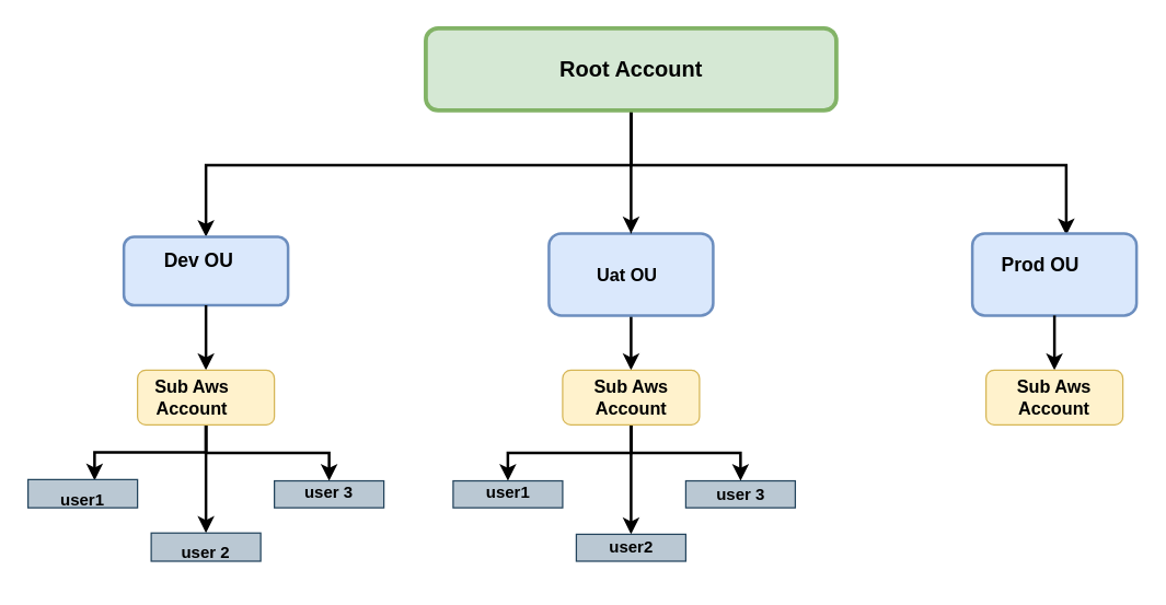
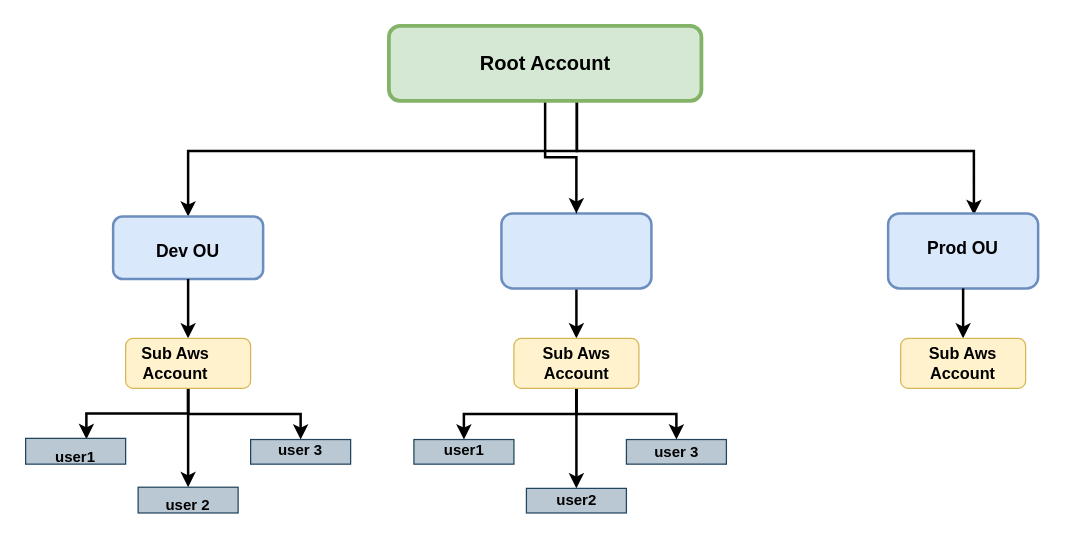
  <mxCell id="0" />
  <mxCell id="1" parent="0" />
  <mxCell id="2" style="edgeStyle=orthogonalEdgeStyle;rounded=0;orthogonalLoop=1;jettySize=auto;html=1;strokeWidth=2;" edge="1" parent="1" source="5" target="8"><mxGeometry relative="1" as="geometry" /></mxCell>
  <mxCell id="3" style="edgeStyle=orthogonalEdgeStyle;rounded=0;orthogonalLoop=1;jettySize=auto;html=1;strokeWidth=2;" edge="1" parent="1" source="5" target="6"><mxGeometry relative="1" as="geometry"><Array as="points"><mxPoint x="461" y="120" /><mxPoint x="150" y="120" /></Array></mxGeometry></mxCell>
  <mxCell id="4" style="edgeStyle=orthogonalEdgeStyle;rounded=0;orthogonalLoop=1;jettySize=auto;html=1;entryX=0.572;entryY=0.022;entryDx=0;entryDy=0;entryPerimeter=0;strokeWidth=2;" edge="1" parent="1" source="5" target="9"><mxGeometry relative="1" as="geometry"><Array as="points"><mxPoint x="461" y="120" /><mxPoint x="779" y="120" /></Array></mxGeometry></mxCell>
- <mxCell id="5" value="Root Account" style="rounded=1;whiteSpace=wrap;html=1;strokeWidth=3;fillColor=#d5e8d4;strokeColor=#82b366;fontStyle=1;fontSize=16;" vertex="1" parent="1"><mxGeometry x="310.63" y="20" width="300" height="60" as="geometry" /></mxCell>
+ <mxCell id="5" value="Root Account" style="rounded=1;whiteSpace=wrap;html=1;strokeWidth=3;fillColor=#d5e8d4;strokeColor=#82b366;fontStyle=1;fontSize=16;" vertex="1" parent="1"><mxGeometry x="310.63" y="20" width="250" height="60" as="geometry" /></mxCell>
  <mxCell id="6" value="" style="rounded=1;whiteSpace=wrap;html=1;strokeWidth=2;fillColor=#dae8fc;strokeColor=#6c8ebf;" vertex="1" parent="1"><mxGeometry x="90" y="172.5" width="120" height="50" as="geometry" /></mxCell>
  <mxCell id="7" value="" style="edgeStyle=orthogonalEdgeStyle;rounded=0;orthogonalLoop=1;jettySize=auto;html=1;strokeWidth=2;" edge="1" parent="1" source="8" target="20"><mxGeometry relative="1" as="geometry" /></mxCell>
  <mxCell id="8" value="" style="rounded=1;whiteSpace=wrap;html=1;strokeWidth=2;fillColor=#dae8fc;strokeColor=#6c8ebf;" vertex="1" parent="1"><mxGeometry x="400.63" y="170" width="120" height="60" as="geometry" /></mxCell>
  <mxCell id="9" value="" style="rounded=1;whiteSpace=wrap;html=1;strokeWidth=2;fillColor=#dae8fc;strokeColor=#6c8ebf;" vertex="1" parent="1"><mxGeometry x="710" y="170" width="120" height="60" as="geometry" /></mxCell>
  <mxCell id="10" style="edgeStyle=orthogonalEdgeStyle;rounded=0;orthogonalLoop=1;jettySize=auto;html=1;entryX=0.5;entryY=0;entryDx=0;entryDy=0;exitX=0.5;exitY=1;exitDx=0;exitDy=0;strokeWidth=2;" edge="1" parent="1" source="9" target="15"><mxGeometry relative="1" as="geometry"><mxPoint x="770" y="240" as="sourcePoint" /></mxGeometry></mxCell>
- <mxCell id="11" value="Prod OU" style="text;html=1;strokeColor=none;fillColor=none;align=center;verticalAlign=middle;whiteSpace=wrap;rounded=0;fontStyle=1;fontSize=14;" vertex="1" parent="1"><mxGeometry x="730" y="175" width="60" height="35" as="geometry" /></mxCell>
- <mxCell id="12" value="Uat OU" style="text;html=1;strokeColor=none;fillColor=none;align=center;verticalAlign=middle;whiteSpace=wrap;rounded=0;fontStyle=1;fontSize=13;" vertex="1" parent="1"><mxGeometry x="428.13" y="185" width="60" height="30" as="geometry" /></mxCell>
+ <mxCell id="11" value="Prod OU" style="text;html=1;strokeColor=none;fillColor=none;align=center;verticalAlign=middle;whiteSpace=wrap;rounded=0;fontStyle=1;fontSize=14;" vertex="1" parent="1"><mxGeometry x="740" y="180" width="60" height="35" as="geometry" /></mxCell>
  <mxCell id="13" style="edgeStyle=orthogonalEdgeStyle;rounded=0;orthogonalLoop=1;jettySize=auto;html=1;entryX=0.5;entryY=0;entryDx=0;entryDy=0;strokeWidth=2;exitX=0.5;exitY=1;exitDx=0;exitDy=0;exitPerimeter=0;" edge="1" parent="1" source="6" target="24"><mxGeometry relative="1" as="geometry"><mxPoint x="150" y="230" as="sourcePoint" /></mxGeometry></mxCell>
- <mxCell id="14" value="Dev OU" style="text;html=1;strokeColor=none;fillColor=none;align=center;verticalAlign=middle;whiteSpace=wrap;rounded=0;fontStyle=1;fontSize=14;" vertex="1" parent="1"><mxGeometry x="115" y="175" width="60" height="30" as="geometry" /></mxCell>
+ <mxCell id="14" value="Dev OU" style="text;html=1;strokeColor=none;fillColor=none;align=center;verticalAlign=middle;whiteSpace=wrap;rounded=0;fontStyle=1;fontSize=14;" vertex="1" parent="1"><mxGeometry x="120" y="185" width="60" height="30" as="geometry" /></mxCell>
  <mxCell id="15" value="" style="rounded=1;whiteSpace=wrap;html=1;strokeWidth=1;fillColor=#fff2cc;strokeColor=#d6b656;" vertex="1" parent="1"><mxGeometry x="720" y="270" width="100" height="40" as="geometry" /></mxCell>
  <mxCell id="16" value="" style="endArrow=none;html=1;rounded=0;exitX=0.5;exitY=0;exitDx=0;exitDy=0;" edge="1" parent="1" source="8"><mxGeometry width="50" height="50" relative="1" as="geometry"><mxPoint x="400" y="180" as="sourcePoint" /><mxPoint x="460.63" y="168.755" as="targetPoint" /></mxGeometry></mxCell>
  <mxCell id="17" style="edgeStyle=orthogonalEdgeStyle;rounded=0;orthogonalLoop=1;jettySize=auto;html=1;entryX=0.5;entryY=0;entryDx=0;entryDy=0;strokeWidth=2;" edge="1" parent="1" source="20" target="31"><mxGeometry relative="1" as="geometry" /></mxCell>
  <mxCell id="18" style="edgeStyle=orthogonalEdgeStyle;rounded=0;orthogonalLoop=1;jettySize=auto;html=1;entryX=0.5;entryY=0;entryDx=0;entryDy=0;strokeWidth=2;" edge="1" parent="1" source="20" target="33"><mxGeometry relative="1" as="geometry" /></mxCell>
  <mxCell id="19" style="edgeStyle=orthogonalEdgeStyle;rounded=0;orthogonalLoop=1;jettySize=auto;html=1;entryX=0.5;entryY=0;entryDx=0;entryDy=0;strokeWidth=2;" edge="1" parent="1" source="20" target="32"><mxGeometry relative="1" as="geometry" /></mxCell>
  <mxCell id="20" value="" style="rounded=1;whiteSpace=wrap;html=1;fillColor=#fff2cc;strokeColor=#d6b656;" vertex="1" parent="1"><mxGeometry x="410.63" y="270" width="100" height="40" as="geometry" /></mxCell>
  <mxCell id="21" style="edgeStyle=orthogonalEdgeStyle;rounded=0;orthogonalLoop=1;jettySize=auto;html=1;exitX=0.5;exitY=1;exitDx=0;exitDy=0;entryX=0.5;entryY=0;entryDx=0;entryDy=0;strokeWidth=2;" edge="1" parent="1" source="24" target="30"><mxGeometry relative="1" as="geometry" /></mxCell>
  <mxCell id="22" style="edgeStyle=orthogonalEdgeStyle;rounded=0;orthogonalLoop=1;jettySize=auto;html=1;entryX=0.608;entryY=0.032;entryDx=0;entryDy=0;entryPerimeter=0;strokeWidth=2;" edge="1" parent="1" source="24" target="28"><mxGeometry relative="1" as="geometry" /></mxCell>
  <mxCell id="23" style="edgeStyle=orthogonalEdgeStyle;rounded=0;orthogonalLoop=1;jettySize=auto;html=1;entryX=0.5;entryY=0;entryDx=0;entryDy=0;strokeWidth=2;" edge="1" parent="1" source="24" target="29"><mxGeometry relative="1" as="geometry" /></mxCell>
  <mxCell id="24" value="" style="rounded=1;whiteSpace=wrap;html=1;fillColor=#fff2cc;strokeColor=#d6b656;" vertex="1" parent="1"><mxGeometry x="100" y="270" width="100" height="40" as="geometry" /></mxCell>
  <mxCell id="25" value="Sub Aws Account" style="text;html=1;strokeColor=none;fillColor=none;align=center;verticalAlign=middle;whiteSpace=wrap;rounded=0;fontStyle=1;fontSize=13;" vertex="1" parent="1"><mxGeometry x="740" y="275" width="60" height="30" as="geometry" /></mxCell>
  <mxCell id="26" value="Sub Aws Account" style="text;html=1;strokeColor=none;fillColor=none;align=center;verticalAlign=middle;whiteSpace=wrap;rounded=0;fontStyle=1;fontSize=13;" vertex="1" parent="1"><mxGeometry x="430.63" y="275" width="60" height="30" as="geometry" /></mxCell>
  <mxCell id="27" value="Sub Aws Account" style="text;html=1;strokeColor=none;fillColor=none;align=center;verticalAlign=middle;whiteSpace=wrap;rounded=0;fontStyle=1;fontSize=13;" vertex="1" parent="1"><mxGeometry x="110" y="275" width="60" height="30" as="geometry" /></mxCell>
  <mxCell id="28" value="" style="rounded=0;whiteSpace=wrap;html=1;strokeWidth=1;fillColor=#bac8d3;strokeColor=#23445d;" vertex="1" parent="1"><mxGeometry y="350" width="80" height="20.62" as="geometry" x="20" /></mxCell>
  <mxCell id="29" value="" style="rounded=0;whiteSpace=wrap;html=1;strokeWidth=1;fillColor=#bac8d3;strokeColor=#23445d;" vertex="1" parent="1"><mxGeometry x="200" y="350.93" width="80" height="19.69" as="geometry" /></mxCell>
  <mxCell id="30" value="" style="rounded=0;whiteSpace=wrap;html=1;strokeWidth=1;fillColor=#bac8d3;strokeColor=#23445d;" vertex="1" parent="1"><mxGeometry x="110" y="389.07" width="80" height="20.62" as="geometry" /></mxCell>
  <mxCell id="31" value="" style="rounded=0;whiteSpace=wrap;html=1;strokeWidth=1;fillColor=#bac8d3;strokeColor=#23445d;" vertex="1" parent="1"><mxGeometry x="330.63" y="350.93" width="80" height="19.69" as="geometry" /></mxCell>
  <mxCell id="32" value="" style="rounded=0;whiteSpace=wrap;html=1;strokeWidth=1;fillColor=#bac8d3;strokeColor=#23445d;" vertex="1" parent="1"><mxGeometry x="420.63" y="390" width="80" height="19.69" as="geometry" /></mxCell>
  <mxCell id="33" value="" style="rounded=0;whiteSpace=wrap;html=1;strokeWidth=1;fillColor=#bac8d3;strokeColor=#23445d;" vertex="1" parent="1"><mxGeometry x="500.63" y="350.93" width="80" height="19.69" as="geometry" /></mxCell>
  <mxCell id="34" value="user1" style="text;html=1;strokeColor=none;fillColor=none;align=center;verticalAlign=middle;whiteSpace=wrap;rounded=0;fontStyle=1" vertex="1" parent="1"><mxGeometry x="30" y="350" width="60" height="30" as="geometry" /></mxCell>
  <mxCell id="35" value="user 2" style="text;html=1;strokeColor=none;fillColor=none;align=center;verticalAlign=middle;whiteSpace=wrap;rounded=0;fontStyle=1" vertex="1" parent="1"><mxGeometry x="120" y="389.07" width="60" height="30" as="geometry" /></mxCell>
  <mxCell id="36" value="user 3" style="text;html=1;strokeColor=none;fillColor=none;align=center;verticalAlign=middle;whiteSpace=wrap;rounded=0;fontStyle=1" vertex="1" parent="1"><mxGeometry x="210" y="345.31" width="60" height="30" as="geometry" /></mxCell>
  <mxCell id="37" value="user1" style="text;html=1;strokeColor=none;fillColor=none;align=center;verticalAlign=middle;whiteSpace=wrap;rounded=0;fontStyle=1" vertex="1" parent="1"><mxGeometry x="340.63" y="345.31" width="60" height="30" as="geometry" /></mxCell>
  <mxCell id="38" value="user2" style="text;html=1;strokeColor=none;fillColor=none;align=center;verticalAlign=middle;whiteSpace=wrap;rounded=0;fontStyle=1" vertex="1" parent="1"><mxGeometry x="430.63" y="384.85" width="60" height="30" as="geometry" /></mxCell>
  <mxCell id="39" value="user 3" style="text;html=1;strokeColor=none;fillColor=none;align=center;verticalAlign=middle;whiteSpace=wrap;rounded=0;fontStyle=1" vertex="1" parent="1"><mxGeometry x="510.63" y="345.78" width="60" height="30" as="geometry" /></mxCell>
